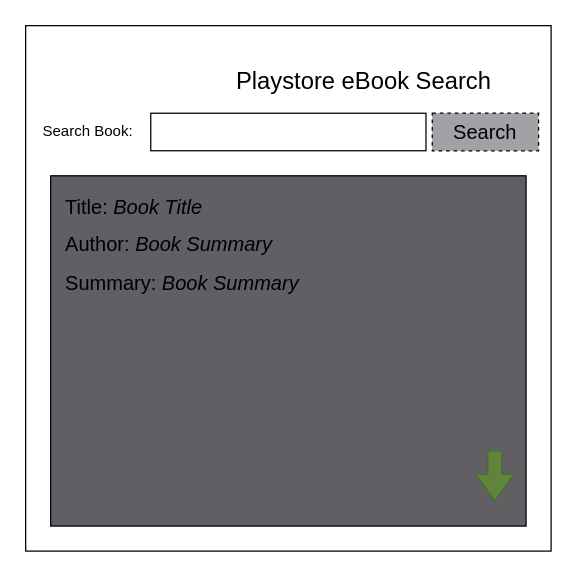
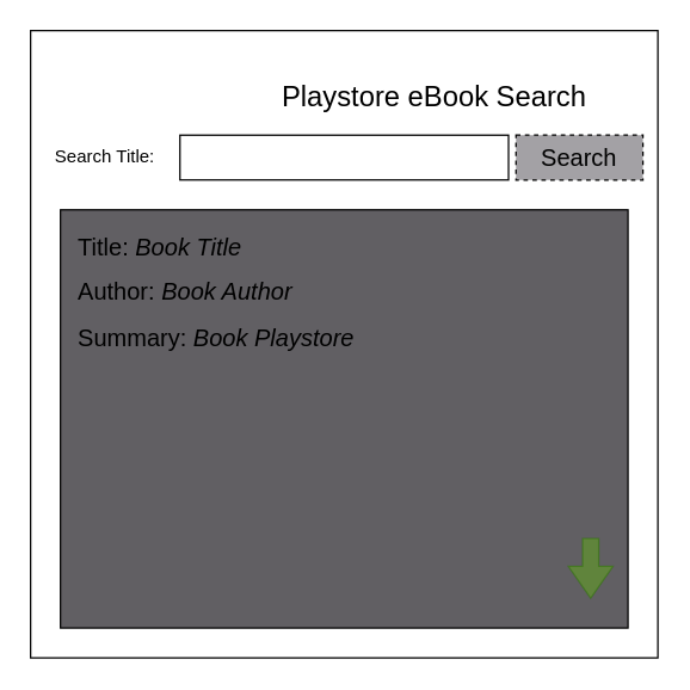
  <mxCell id="0" />
  <mxCell id="1" parent="0" />
  <mxCell id="2" value="" style="whiteSpace=wrap;html=1;aspect=fixed;" parent="1" vertex="1"><mxGeometry x="20" y="20" width="420" height="420" as="geometry" /></mxCell>
  <mxCell id="3" value="" style="whiteSpace=wrap;html=1;" vertex="1" parent="1"><mxGeometry x="120" y="90" width="220" height="30" as="geometry" /></mxCell>
- <mxCell id="4" value="Search Book:" style="text;strokeColor=none;align=center;fillColor=none;html=1;verticalAlign=middle;whiteSpace=wrap;rounded=0;" vertex="1" parent="1"><mxGeometry x="30" y="90" width="80" height="30" as="geometry" /></mxCell>
+ <mxCell id="4" value="Search Title:" style="text;strokeColor=none;align=center;fillColor=none;html=1;verticalAlign=middle;whiteSpace=wrap;rounded=0;" vertex="1" parent="1"><mxGeometry x="30" y="90" width="80" height="30" as="geometry" /></mxCell>
  <mxCell id="5" value="Playstore eBook Search" style="text;strokeColor=none;align=center;fillColor=none;html=1;verticalAlign=middle;whiteSpace=wrap;rounded=0;fontSize=19;" vertex="1" parent="1"><mxGeometry x="162.5" y="50" width="255" height="30" as="geometry" /></mxCell>
  <mxCell id="6" value="Search" style="whiteSpace=wrap;html=1;fontSize=16;labelBackgroundColor=none;fillColor=#a3a1a5;dashed=1;" vertex="1" parent="1"><mxGeometry x="345" y="90" width="85" height="30" as="geometry" /></mxCell>
  <mxCell id="7" value="" style="whiteSpace=wrap;html=1;labelBackgroundColor=none;fontSize=16;fillColor=#615f63;" vertex="1" parent="1"><mxGeometry x="40" y="140" width="380" height="280" as="geometry" /></mxCell>
  <mxCell id="8" value="Title: &lt;i&gt;Book Title&lt;/i&gt;" style="text;strokeColor=none;align=left;fillColor=none;html=1;verticalAlign=middle;whiteSpace=wrap;rounded=0;labelBackgroundColor=none;fontSize=16;" vertex="1" parent="1"><mxGeometry x="50" y="150" width="260" height="30" as="geometry" /></mxCell>
- <mxCell id="9" value="Author: &lt;i&gt;Book Summary&lt;/i&gt;" style="text;strokeColor=none;align=left;fillColor=none;html=1;verticalAlign=middle;whiteSpace=wrap;rounded=0;labelBackgroundColor=none;fontSize=16;" vertex="1" parent="1"><mxGeometry x="50" y="180" width="260" height="30" as="geometry" /></mxCell>
- <mxCell id="10" value="Summary: &lt;i&gt;Book Summary&lt;/i&gt;" style="text;strokeColor=none;align=left;fillColor=none;html=1;verticalAlign=top;whiteSpace=wrap;rounded=0;labelBackgroundColor=none;fontSize=16;" vertex="1" parent="1"><mxGeometry x="50" y="210" width="360" height="200" as="geometry" /></mxCell>
+ <mxCell id="9" value="Author: &lt;i&gt;Book Author&lt;/i&gt;" style="text;strokeColor=none;align=left;fillColor=none;html=1;verticalAlign=middle;whiteSpace=wrap;rounded=0;labelBackgroundColor=none;fontSize=16;" vertex="1" parent="1"><mxGeometry x="50" y="180" width="260" height="30" as="geometry" /></mxCell>
+ <mxCell id="10" value="Summary: &lt;i&gt;Book Playstore&lt;/i&gt;" style="text;strokeColor=none;align=left;fillColor=none;html=1;verticalAlign=top;whiteSpace=wrap;rounded=0;labelBackgroundColor=none;fontSize=16;" vertex="1" parent="1"><mxGeometry x="50" y="210" width="360" height="200" as="geometry" /></mxCell>
  <mxCell id="11" value="" style="html=1;shadow=0;dashed=0;align=center;verticalAlign=middle;shape=mxgraph.arrows2.arrow;dy=0.64;dx=21.33;direction=south;notch=0;labelBackgroundColor=none;fontSize=16;fillColor=#60a917;fontColor=#ffffff;strokeColor=#2D7600;fillStyle=auto;opacity=50;" vertex="1" parent="1"><mxGeometry x="380" y="360" width="30" height="40" as="geometry" /></mxCell>
